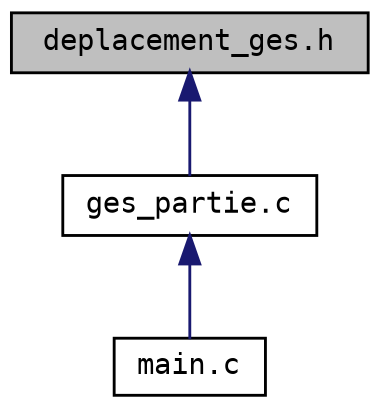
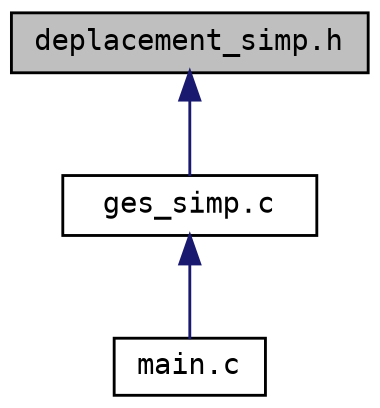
  digraph {
    fontname="DejaVu Sans Mono"
    node [color=black fillcolor=white fontname="DejaVu Sans Mono" fontsize=10 shape=record style=filled]
    edge [color=midnightblue dir=back fontname="DejaVu Sans Mono" fontsize=10 labelfontname=Helvetica labelfontsize=10 style=solid]
-   n1 [fillcolor=grey75 fontcolor=black height=0.2 label="deplacement_ges.h" width=0.4]
-   n2 [height=0.2 label="ges_partie.c" width=0.4]
+   n1 [fillcolor=grey75 fontcolor=black height=0.2 label="deplacement_simp.h" width=0.4]
+   n2 [height=0.2 label="ges_simp.c" width=0.4]
    n3 [height=0.2 label="main.c" width=0.4]
    n1 -> n2
    n2 -> n3
  }
